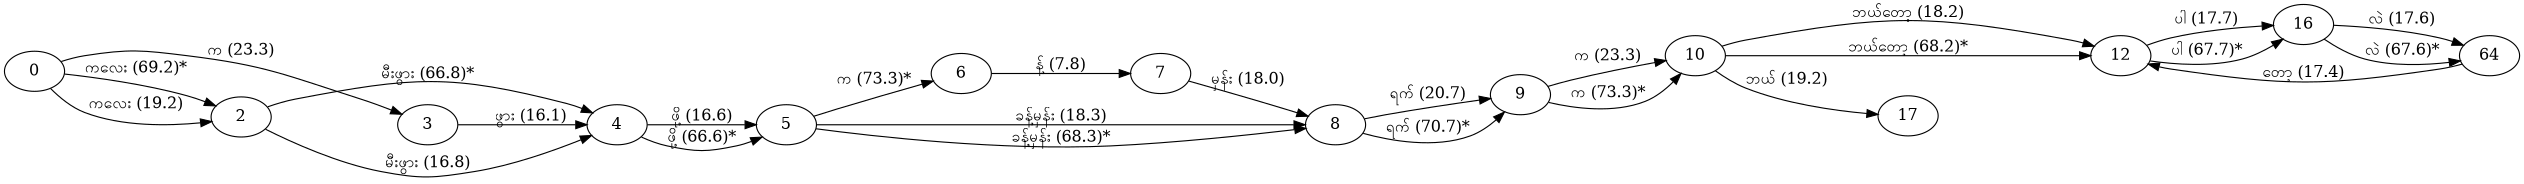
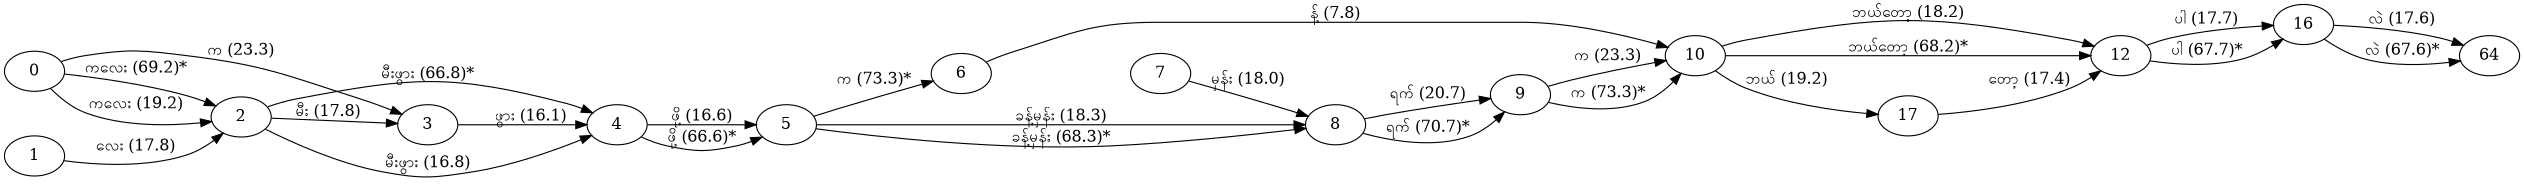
  digraph {
    rankdir=LR
    0
    2
    3
+   1
    4
    5
    6
    8
    7
    9
    10
    n12 [label=17]
    12
    n14 [label=16]
    n15 [label=64]
    0 -> 2 [label="ကလေး (19.2)"]
    0 -> 2 [label="ကလေး (69.2)*"]
    0 -> 3 [label="က (23.3)"]
+   2 -> 3 [label="မီး (17.8)"]
    2 -> 4 [label="မီးဖွား (16.8)"]
    2 -> 4 [label="မီးဖွား (66.8)*"]
    3 -> 4 [label="ဖွား (16.1)"]
+   1 -> 2 [label="လေး (17.8)"]
    4 -> 5 [label="ဖို့ (16.6)"]
    4 -> 5 [label="ဖို့ (66.6)*"]
    5 -> 6 [label="က (73.3)*"]
    5 -> 8 [label="ခန့်မှန်း (18.3)"]
    5 -> 8 [label="ခန့်မှန်း (68.3)*"]
-   6 -> 7 [label="န့် (7.8)"]
+   6 -> 10 [label="န့် (7.8)"]
    8 -> 9 [label="ရက် (20.7)"]
    8 -> 9 [label="ရက် (70.7)*"]
    7 -> 8 [label="မှန်း (18.0)"]
    9 -> 10 [label="က (23.3)"]
    9 -> 10 [label="က (73.3)*"]
    10 -> n12 [label="ဘယ် (19.2)"]
    10 -> 12 [label="ဘယ်တော့ (18.2)"]
    10 -> 12 [label="ဘယ်တော့ (68.2)*"]
-   n15 -> 12 [label="တော့ (17.4)"]
+   n12 -> 12 [label="တော့ (17.4)"]
    12 -> n14 [label="ပါ (17.7)"]
    12 -> n14 [label="ပါ (67.7)*"]
    n14 -> n15 [label="လဲ (17.6)"]
    n14 -> n15 [label="လဲ (67.6)*"]
  }
